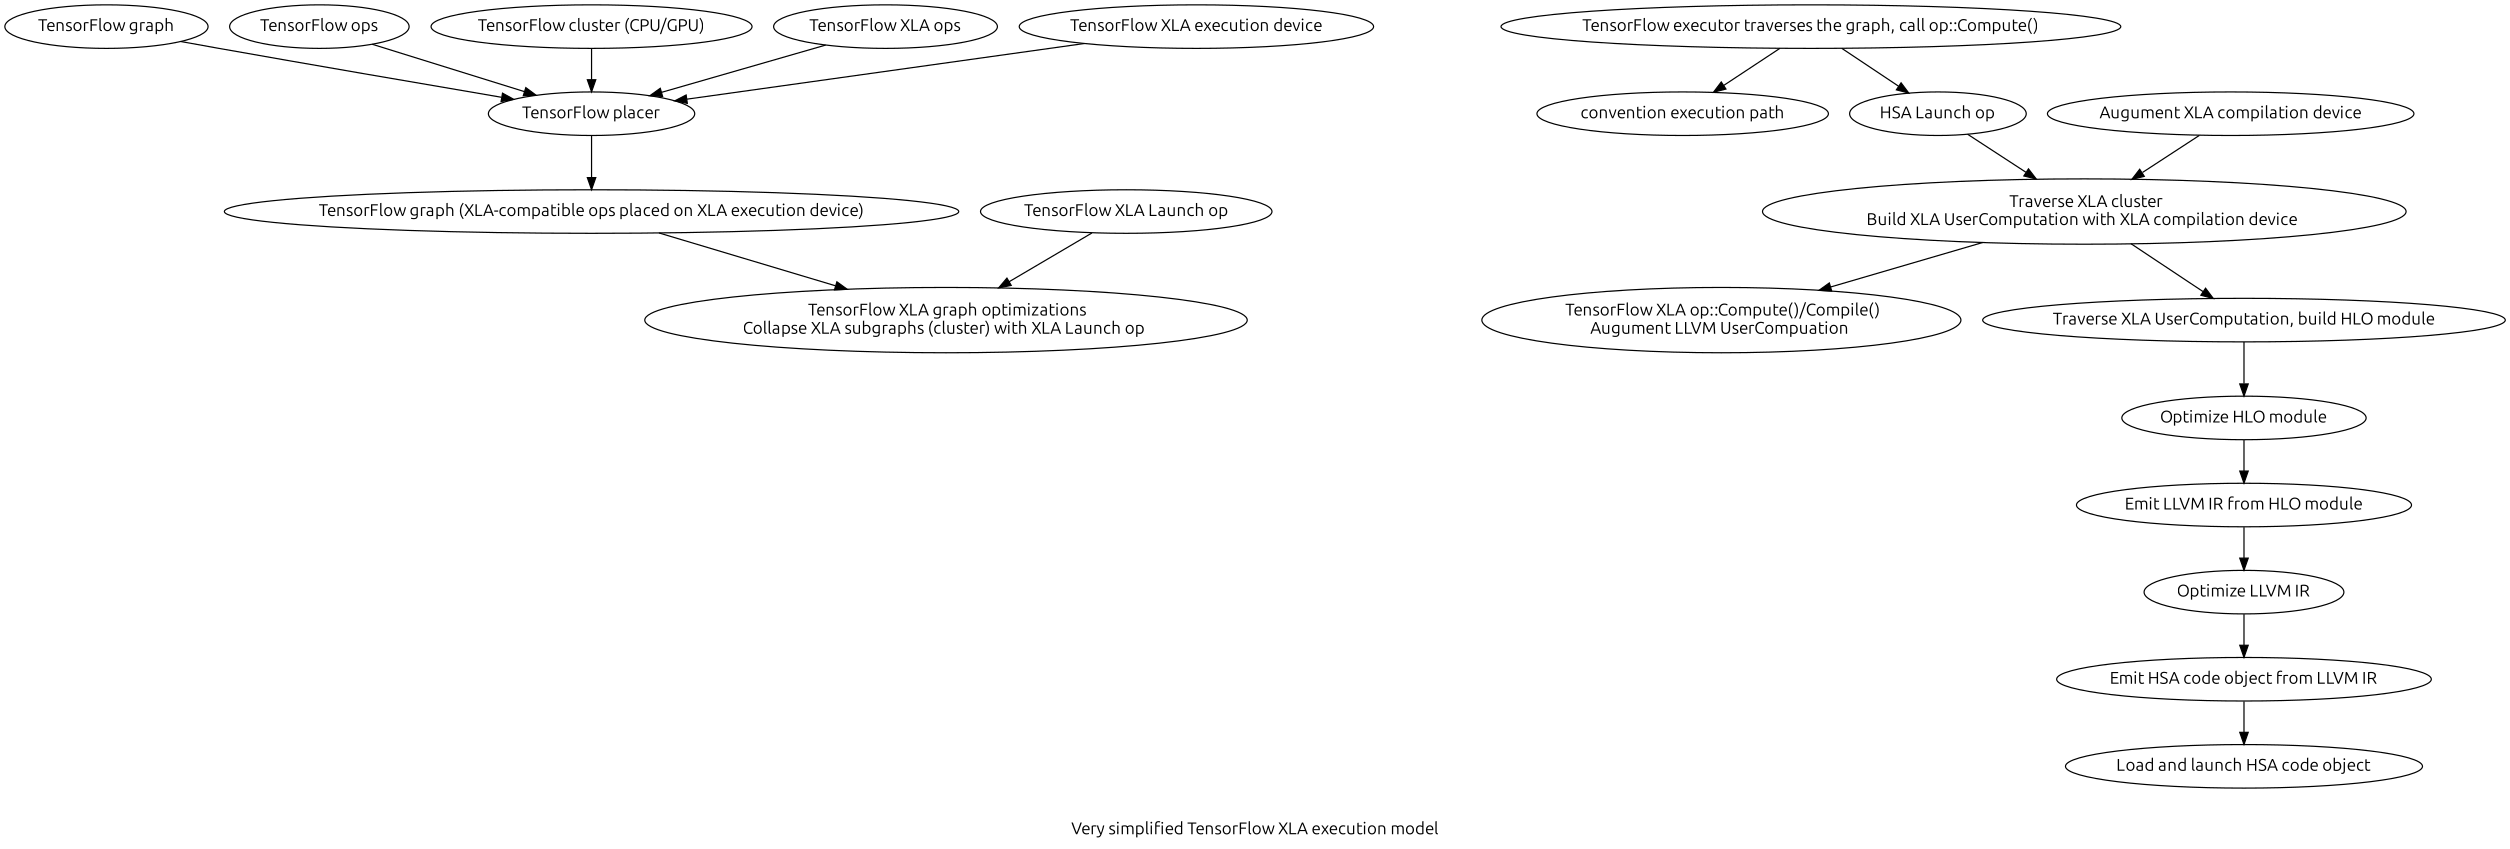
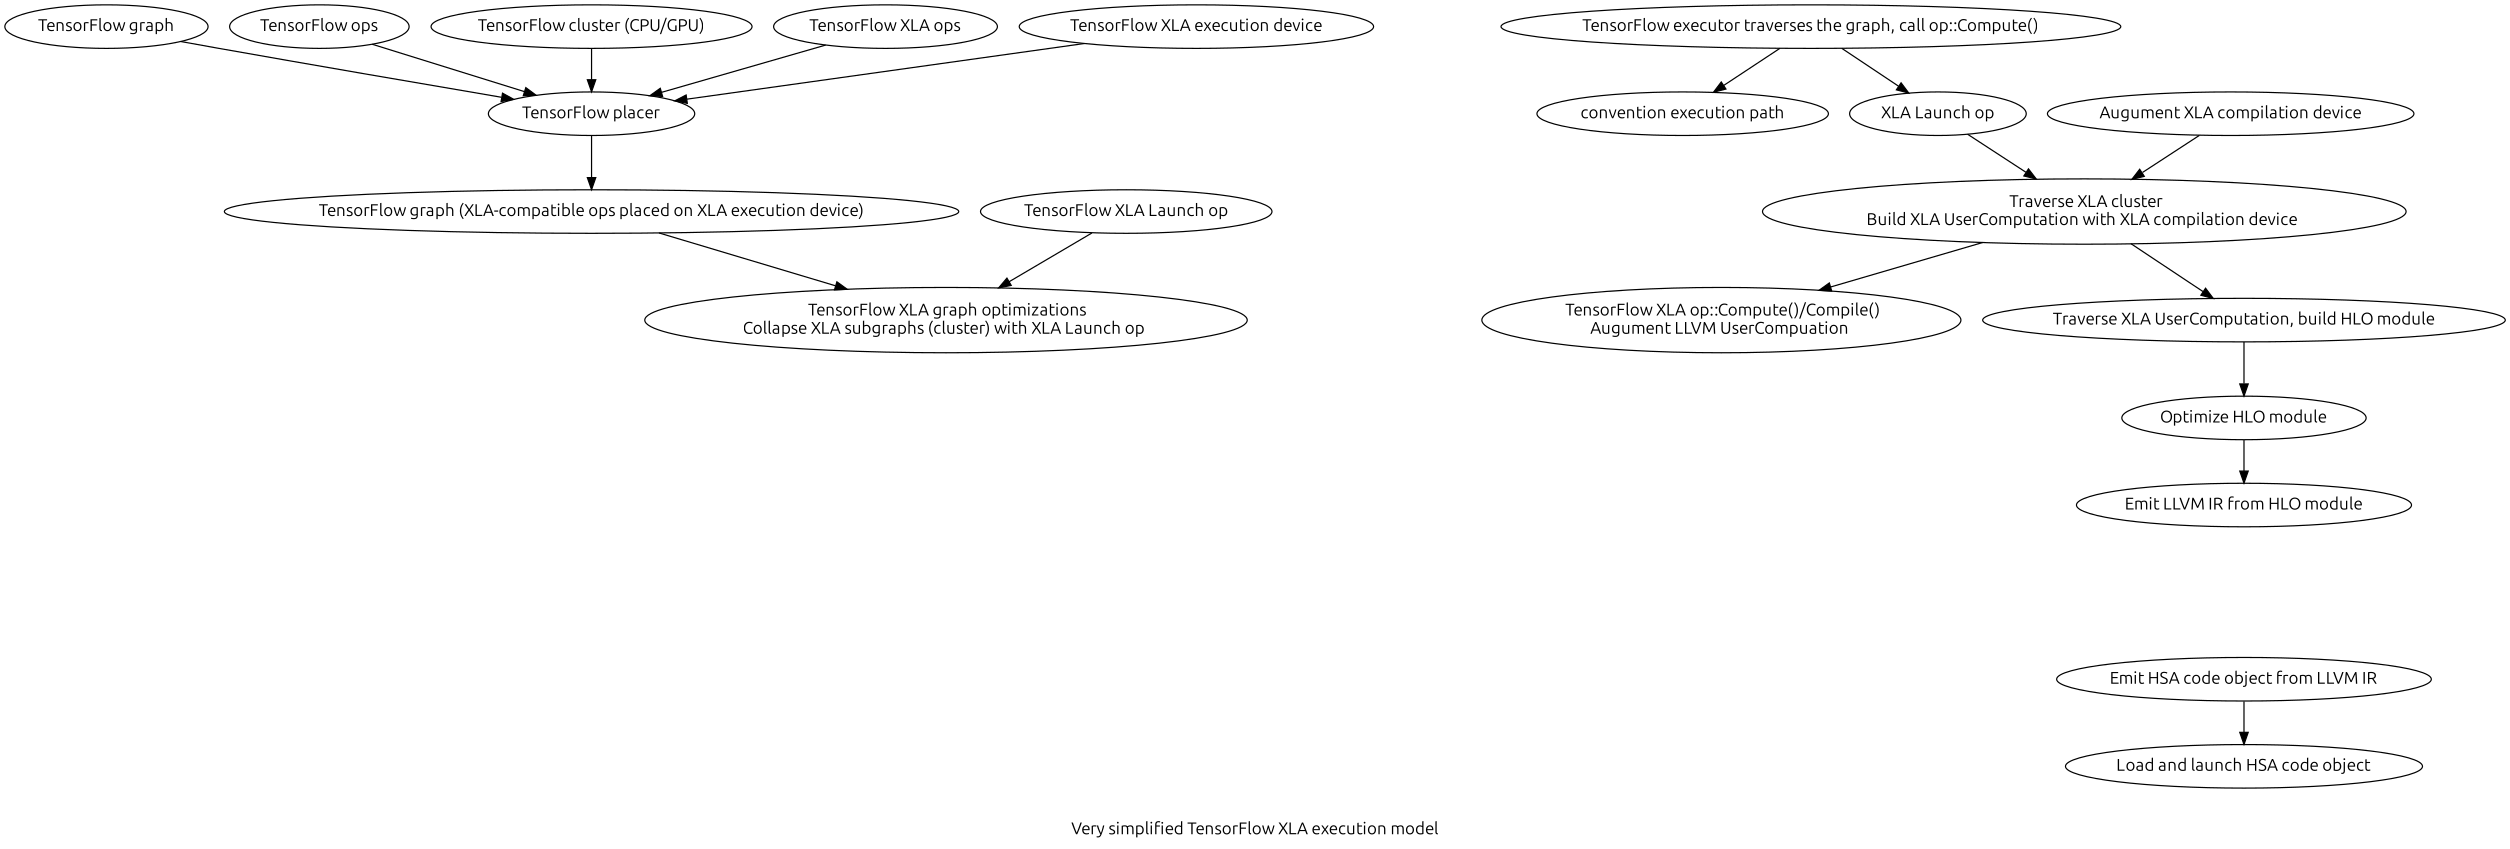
  digraph {
    fontname=Ubuntu
    label="Very simplified TensorFlow XLA execution model"
    node [fontname=Ubuntu]
    edge [fontname=Ubuntu]
    n1 [label="TensorFlow graph"]
    n2 [label="TensorFlow placer"]
    n3 [label="TensorFlow graph (XLA-compatible ops placed on XLA execution device)"]
    n4 [label="TensorFlow ops"]
    n5 [label="TensorFlow cluster (CPU/GPU)"]
    n6 [label="TensorFlow XLA ops"]
    n7 [label="TensorFlow XLA execution device"]
    n8 [label=< TensorFlow XLA graph optimizations<br/>Collapse XLA subgraphs (cluster) with XLA Launch op >]
    n9 [label="TensorFlow XLA Launch op"]
    n10 [label="TensorFlow executor traverses the graph, call op::Compute()"]
    n11 [label="convention execution path"]
-   n12 [label="HSA Launch op"]
+   n12 [label="XLA Launch op"]
    n13 [label=< Traverse XLA cluster<br/>Build XLA UserComputation with XLA compilation device >]
    n14 [label=< TensorFlow XLA op::Compute()/Compile()<br/>Augument LLVM UserCompuation >]
    n15 [label="Traverse XLA UserComputation, build HLO module"]
    n16 [label="Augument XLA compilation device"]
    n17 [label="Optimize HLO module"]
    n18 [label="Emit LLVM IR from HLO module"]
-   n19 [label="Optimize LLVM IR"]
    n20 [label="Emit HSA code object from LLVM IR"]
    n21 [label="Load and launch HSA code object"]
    n1 -> n2
    n2 -> n3
    n3 -> n8
    n4 -> n2
    n5 -> n2
    n6 -> n2
    n7 -> n2
    n9 -> n8
    n10 -> n11
    n10 -> n12
    n12 -> n13
    n13 -> n14
    n13 -> n15
    n15 -> n17
    n16 -> n13
    n17 -> n18
-   n18 -> n19
-   n19 -> n20
    n20 -> n21
  }
